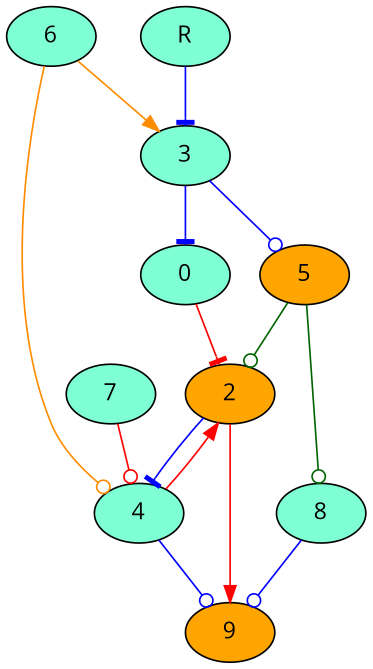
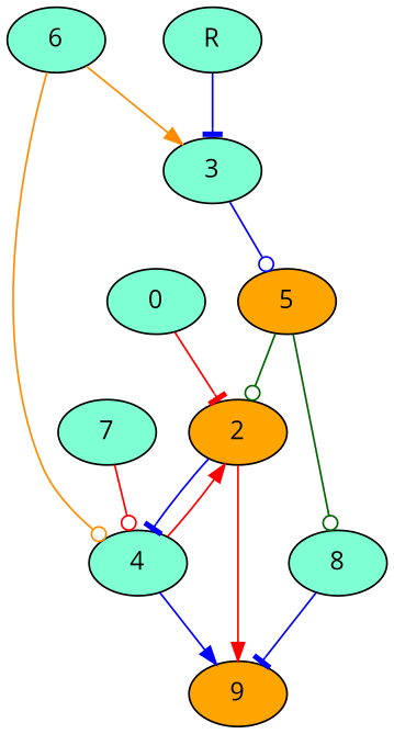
  digraph {
    fontname="Open Sans"
    node [fillcolor=aquamarine fontname="Open Sans" style=filled]
    edge [arrowhead=tee color=blue fontname="Open Sans"]
    n1 [label=0]
    2 [fillcolor=orange]
    4
    9 [fillcolor=orange]
    3
    5 [fillcolor=orange]
    8
    6
    7
    R
    n1 -> 2 [color=red]
    2 -> 4
    2 -> 9 [arrowhead=normal color=red]
    4 -> 2 [arrowhead=normal color=red]
-   4 -> 9 [arrowhead=odot]
-   3 -> n1
+   4 -> 9 [arrowhead=normal]
    3 -> 5 [arrowhead=odot]
    5 -> 2 [arrowhead=odot color=darkgreen]
    5 -> 8 [arrowhead=odot color=darkgreen]
-   8 -> 9 [arrowhead=odot]
+   8 -> 9
    6 -> 4 [arrowhead=odot color=darkorange]
    6 -> 3 [arrowhead=normal color=darkorange]
    7 -> 4 [arrowhead=odot color=red]
    R -> 3
  }
